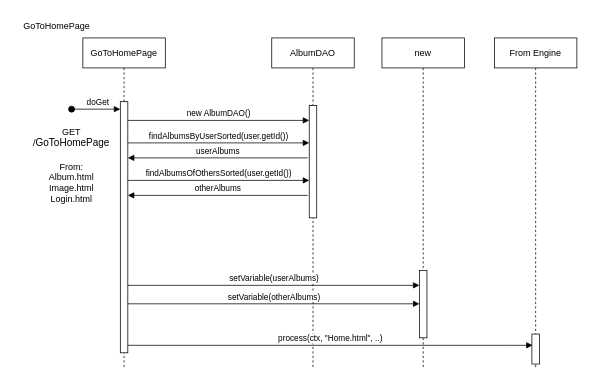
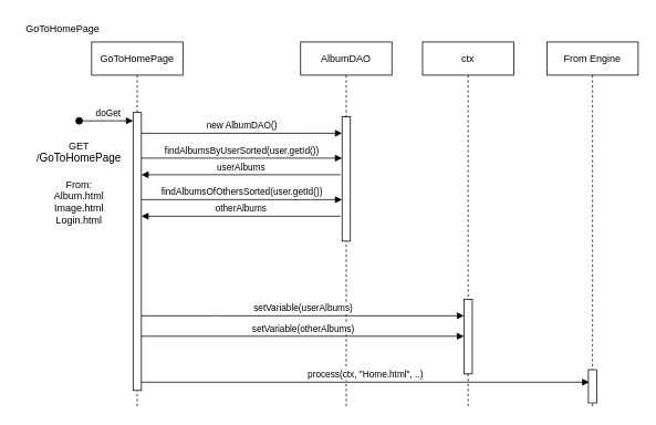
  <mxCell id="0" />
  <mxCell id="1" parent="0" />
  <mxCell id="2" value="GET&lt;br&gt;&lt;div style=&quot;text-align: start;&quot;&gt;/&lt;font face=&quot;Arial, sans-serif&quot;&gt;&lt;span style=&quot;font-size: 13.333px; white-space-collapse: preserve;&quot;&gt;GoToHomePage&lt;/span&gt;&lt;/font&gt;&lt;/div&gt;&lt;div style=&quot;text-align: start;&quot;&gt;&lt;font face=&quot;Arial, sans-serif&quot;&gt;&lt;span style=&quot;font-size: 13.333px; white-space-collapse: preserve;&quot;&gt;&lt;br&gt;&lt;/span&gt;&lt;/font&gt;&lt;/div&gt;&lt;div&gt;From:&lt;/div&gt;&lt;div&gt;Album.html&lt;br&gt;Image.html&lt;/div&gt;&lt;div&gt;Login.html&lt;/div&gt;" style="text;html=1;align=center;verticalAlign=middle;whiteSpace=wrap;rounded=0;" parent="1" vertex="1"><mxGeometry x="30" y="165" width="130" height="110" as="geometry" /></mxCell>
  <mxCell id="3" value="doGet" style="html=1;verticalAlign=bottom;startArrow=oval;endArrow=block;startSize=8;edgeStyle=elbowEdgeStyle;elbow=horizontal;curved=0;rounded=0;" parent="1" edge="1"><mxGeometry x="0.077" relative="1" as="geometry"><mxPoint x="95" y="145" as="sourcePoint" /><mxPoint x="160" y="145" as="targetPoint" /><Array as="points"><mxPoint x="131" y="135" /></Array><mxPoint as="offset" /></mxGeometry></mxCell>
  <mxCell id="4" value="GoToHomePage" style="shape=umlLifeline;perimeter=lifelinePerimeter;whiteSpace=wrap;html=1;container=0;dropTarget=0;collapsible=0;recursiveResize=0;outlineConnect=0;portConstraint=eastwest;newEdgeStyle={&quot;edgeStyle&quot;:&quot;elbowEdgeStyle&quot;,&quot;elbow&quot;:&quot;vertical&quot;,&quot;curved&quot;:0,&quot;rounded&quot;:0};" parent="1" vertex="1"><mxGeometry x="110" y="50" width="110" height="440" as="geometry" /></mxCell>
  <mxCell id="5" value="" style="html=1;points=[];perimeter=orthogonalPerimeter;outlineConnect=0;targetShapes=umlLifeline;portConstraint=eastwest;newEdgeStyle={&quot;edgeStyle&quot;:&quot;elbowEdgeStyle&quot;,&quot;elbow&quot;:&quot;vertical&quot;,&quot;curved&quot;:0,&quot;rounded&quot;:0};" parent="4" vertex="1"><mxGeometry x="50" y="85" width="10" height="335" as="geometry" /></mxCell>
  <mxCell id="6" value="new AlbumDAO()" style="html=1;verticalAlign=bottom;endArrow=block;edgeStyle=elbowEdgeStyle;elbow=horizontal;curved=0;rounded=0;exitX=1.133;exitY=0.381;exitDx=0;exitDy=0;exitPerimeter=0;" parent="1" target="8" edge="1"><mxGeometry relative="1" as="geometry"><mxPoint x="170" y="160.01" as="sourcePoint" /><Array as="points"><mxPoint x="263.67" y="160" /></Array><mxPoint x="300" y="160" as="targetPoint" /></mxGeometry></mxCell>
  <mxCell id="7" value="AlbumDAO" style="shape=umlLifeline;perimeter=lifelinePerimeter;whiteSpace=wrap;html=1;container=0;dropTarget=0;collapsible=0;recursiveResize=0;outlineConnect=0;portConstraint=eastwest;newEdgeStyle={&quot;edgeStyle&quot;:&quot;elbowEdgeStyle&quot;,&quot;elbow&quot;:&quot;vertical&quot;,&quot;curved&quot;:0,&quot;rounded&quot;:0};" parent="1" vertex="1"><mxGeometry x="362" y="50" width="110" height="440" as="geometry" /></mxCell>
  <mxCell id="8" value="" style="html=1;points=[];perimeter=orthogonalPerimeter;outlineConnect=0;targetShapes=umlLifeline;portConstraint=eastwest;newEdgeStyle={&quot;edgeStyle&quot;:&quot;elbowEdgeStyle&quot;,&quot;elbow&quot;:&quot;vertical&quot;,&quot;curved&quot;:0,&quot;rounded&quot;:0};" parent="7" vertex="1"><mxGeometry x="50" y="90" width="10" height="150" as="geometry" /></mxCell>
- <mxCell id="9" value="new" style="shape=umlLifeline;perimeter=lifelinePerimeter;whiteSpace=wrap;html=1;container=0;dropTarget=0;collapsible=0;recursiveResize=0;outlineConnect=0;portConstraint=eastwest;newEdgeStyle={&quot;edgeStyle&quot;:&quot;elbowEdgeStyle&quot;,&quot;elbow&quot;:&quot;vertical&quot;,&quot;curved&quot;:0,&quot;rounded&quot;:0};" parent="1" vertex="1"><mxGeometry x="509" y="50" width="110" height="440" as="geometry" /></mxCell>
+ <mxCell id="9" value="ctx" style="shape=umlLifeline;perimeter=lifelinePerimeter;whiteSpace=wrap;html=1;container=0;dropTarget=0;collapsible=0;recursiveResize=0;outlineConnect=0;portConstraint=eastwest;newEdgeStyle={&quot;edgeStyle&quot;:&quot;elbowEdgeStyle&quot;,&quot;elbow&quot;:&quot;vertical&quot;,&quot;curved&quot;:0,&quot;rounded&quot;:0};" parent="1" vertex="1"><mxGeometry x="509" y="50" width="110" height="440" as="geometry" /></mxCell>
  <mxCell id="10" value="findAlbumsByUserSorted(user.getId())" style="html=1;verticalAlign=bottom;endArrow=block;edgeStyle=elbowEdgeStyle;elbow=horizontal;curved=0;rounded=0;exitX=1.133;exitY=0.381;exitDx=0;exitDy=0;exitPerimeter=0;" parent="1" target="8" edge="1"><mxGeometry relative="1" as="geometry"><mxPoint x="170" y="190.01" as="sourcePoint" /><Array as="points"><mxPoint x="263.67" y="190" /></Array><mxPoint x="310" y="190" as="targetPoint" /></mxGeometry></mxCell>
  <mxCell id="11" value="userAlbums" style="html=1;verticalAlign=bottom;endArrow=block;edgeStyle=elbowEdgeStyle;elbow=horizontal;curved=0;rounded=0;" parent="1" edge="1"><mxGeometry relative="1" as="geometry"><mxPoint x="410" y="210" as="sourcePoint" /><Array as="points"><mxPoint x="273.67" y="210" /></Array><mxPoint x="170" y="210" as="targetPoint" /></mxGeometry></mxCell>
  <mxCell id="12" value="setVariable(userAlbums)&lt;span style=&quot;color: rgba(0, 0, 0, 0); font-family: monospace; font-size: 0px; text-align: start; background-color: rgb(251, 251, 251);&quot;&gt;%3CmxGraphModel%3E%3Croot%3E%3CmxCell%20id%3D%220%22%2F%3E%3CmxCell%20id%3D%221%22%20parent%3D%220%22%2F%3E%3CmxCell%20id%3D%222%22%20value%3D%22userAlbums%22%20style%3D%22html%3D1%3BverticalAlign%3Dbottom%3BendArrow%3Dblock%3BedgeStyle%3DelbowEdgeStyle%3Belbow%3Dhorizontal%3Bcurved%3D0%3Brounded%3D0%3B%22%20edge%3D%221%22%20parent%3D%221%22%3E%3CmxGeometry%20relative%3D%221%22%20as%3D%22geometry%22%3E%3CmxPoint%20x%3D%22590%22%20y%3D%22240%22%20as%3D%22sourcePoint%22%2F%3E%3CArray%20as%3D%22points%22%3E%3CmxPoint%20x%3D%22453.67%22%20y%3D%22240%22%2F%3E%3C%2FArray%3E%3CmxPoint%20x%3D%22350%22%20y%3D%22240%22%20as%3D%22targetPoint%22%2F%3E%3C%2FmxGeometry%3E%3C%2FmxCell%3E%3C%2Froot%3E%3C%2FmxGraphModel%3E&lt;/span&gt;" style="html=1;verticalAlign=bottom;endArrow=block;edgeStyle=elbowEdgeStyle;elbow=horizontal;curved=0;rounded=0;exitX=1.133;exitY=0.381;exitDx=0;exitDy=0;exitPerimeter=0;" parent="1" target="13" edge="1"><mxGeometry x="-0.0" relative="1" as="geometry"><mxPoint x="170" y="380.01" as="sourcePoint" /><Array as="points"><mxPoint x="263.67" y="380" /></Array><mxPoint x="620" y="380" as="targetPoint" /><mxPoint as="offset" /></mxGeometry></mxCell>
  <mxCell id="13" value="" style="html=1;points=[];perimeter=orthogonalPerimeter;outlineConnect=0;targetShapes=umlLifeline;portConstraint=eastwest;newEdgeStyle={&quot;edgeStyle&quot;:&quot;elbowEdgeStyle&quot;,&quot;elbow&quot;:&quot;vertical&quot;,&quot;curved&quot;:0,&quot;rounded&quot;:0};" parent="1" vertex="1"><mxGeometry x="559" y="360" width="10" height="90" as="geometry" /></mxCell>
  <mxCell id="14" value="From Engine" style="shape=umlLifeline;perimeter=lifelinePerimeter;whiteSpace=wrap;html=1;container=0;dropTarget=0;collapsible=0;recursiveResize=0;outlineConnect=0;portConstraint=eastwest;newEdgeStyle={&quot;edgeStyle&quot;:&quot;elbowEdgeStyle&quot;,&quot;elbow&quot;:&quot;vertical&quot;,&quot;curved&quot;:0,&quot;rounded&quot;:0};" parent="1" vertex="1"><mxGeometry x="659" y="50" width="110" height="440" as="geometry" /></mxCell>
  <mxCell id="15" value="" style="html=1;points=[];perimeter=orthogonalPerimeter;outlineConnect=0;targetShapes=umlLifeline;portConstraint=eastwest;newEdgeStyle={&quot;edgeStyle&quot;:&quot;elbowEdgeStyle&quot;,&quot;elbow&quot;:&quot;vertical&quot;,&quot;curved&quot;:0,&quot;rounded&quot;:0};" parent="14" vertex="1"><mxGeometry x="50" y="395" width="10" height="40" as="geometry" /></mxCell>
  <mxCell id="16" value="process(ctx, &quot;Home.html&quot;, ..)" style="html=1;verticalAlign=bottom;endArrow=block;edgeStyle=elbowEdgeStyle;elbow=horizontal;curved=0;rounded=0;" parent="1" edge="1"><mxGeometry relative="1" as="geometry"><mxPoint x="170" y="460" as="sourcePoint" /><Array as="points"><mxPoint x="680" y="460" /><mxPoint x="153.67" y="470" /></Array><mxPoint x="710" y="460" as="targetPoint" /></mxGeometry></mxCell>
  <mxCell id="17" value="findAlbumsOfOthersSorted(user.getId())" style="html=1;verticalAlign=bottom;endArrow=block;edgeStyle=elbowEdgeStyle;elbow=horizontal;curved=0;rounded=0;exitX=1.133;exitY=0.381;exitDx=0;exitDy=0;exitPerimeter=0;" edge="1" parent="1"><mxGeometry x="-0.002" relative="1" as="geometry"><mxPoint x="170" y="240.01" as="sourcePoint" /><Array as="points"><mxPoint x="263.67" y="240" /></Array><mxPoint x="412" y="240" as="targetPoint" /><mxPoint as="offset" /></mxGeometry></mxCell>
  <mxCell id="18" value="otherAlbums" style="html=1;verticalAlign=bottom;endArrow=block;edgeStyle=elbowEdgeStyle;elbow=horizontal;curved=0;rounded=0;" edge="1" parent="1"><mxGeometry relative="1" as="geometry"><mxPoint x="410" y="260" as="sourcePoint" /><Array as="points"><mxPoint x="273.67" y="260" /></Array><mxPoint x="170" y="260" as="targetPoint" /><mxPoint as="offset" /></mxGeometry></mxCell>
  <mxCell id="19" value="setVariable(otherAlbums)&lt;span style=&quot;color: rgba(0, 0, 0, 0); font-family: monospace; font-size: 0px; text-align: start; background-color: rgb(251, 251, 251);&quot;&gt;%3CmxGraphModel%3E%3Croot%3E%3CmxCell%20id%3D%220%22%2F%3E%3CmxCell%20id%3D%221%22%20parent%3D%220%22%2F%3E%3CmxCell%20id%3D%222%22%20value%3D%22userAlbums%22%20style%3D%22html%3D1%3BverticalAlign%3Dbottom%3BendArrow%3Dblock%3BedgeStyle%3DelbowEdgeStyle%3Belbow%3Dhorizontal%3Bcurved%3D0%3Brounded%3D0%3B%22%20edge%3D%221%22%20parent%3D%221%22%3E%3CmxGeometry%20relative%3D%221%22%20as%3D%22geometry%22%3E%3CmxPoint%20x%3D%22590%22%20y%3D%22240%22%20as%3D%22sourcePoint%22%2F%3E%3CArray%20as%3D%22points%22%3E%3CmxPoint%20x%3D%22453.67%22%20y%3D%22240%22%2F%3E%3C%2FArray%3E%3CmxPoint%20x%3D%22350%22%20y%3D%22240%22%20as%3D%22targetPoint%22%2F%3E%3C%2FmxGeometry%3E%3C%2FmxCell%3E%3C%2Froot%3E%3C%2FmxGraphModel%3E&lt;/span&gt;" style="html=1;verticalAlign=bottom;endArrow=block;edgeStyle=elbowEdgeStyle;elbow=horizontal;curved=0;rounded=0;exitX=1.133;exitY=0.381;exitDx=0;exitDy=0;exitPerimeter=0;" edge="1" parent="1" target="13"><mxGeometry x="-0.0" relative="1" as="geometry"><mxPoint x="170" y="404.64" as="sourcePoint" /><Array as="points"><mxPoint x="263.67" y="404.63" /></Array><mxPoint x="702" y="404.63" as="targetPoint" /><mxPoint as="offset" /></mxGeometry></mxCell>
  <mxCell id="20" value="GoToHomePage" style="text;html=1;align=center;verticalAlign=middle;resizable=0;points=[];autosize=1;strokeColor=none;fillColor=none;" vertex="1" parent="1"><mxGeometry y="20" width="110" height="30" as="geometry" x="20" /></mxCell>
